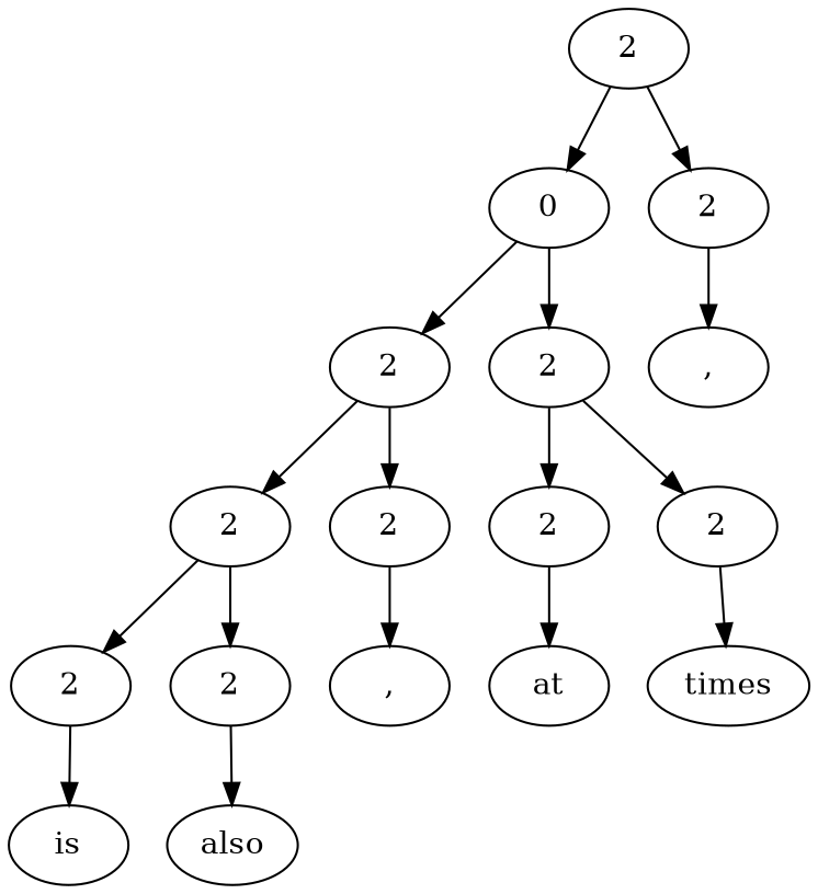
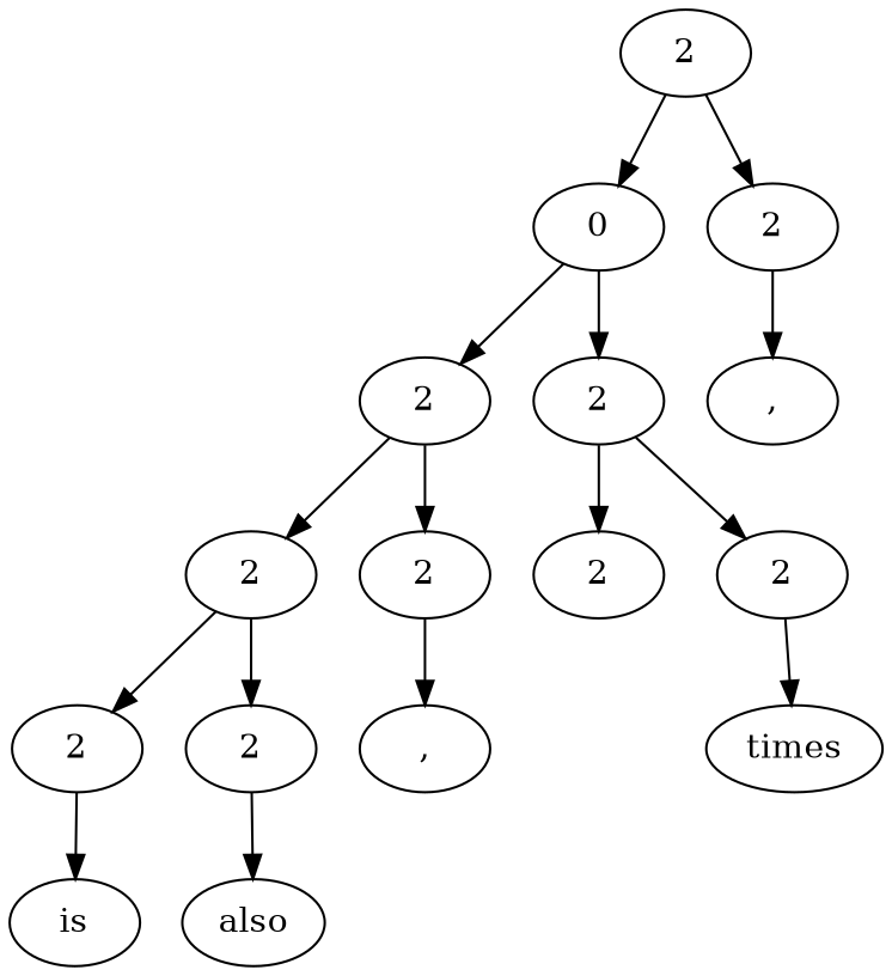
  digraph {
    n1 [label=2]
    n2 [label=0]
    n3 [label=2]
    n4 [label=2]
    n5 [label=2]
    n6 [label=","]
    n7 [label=2]
    n8 [label=2]
    n9 [label=2]
    n10 [label=2]
    n11 [label=2]
    n12 [label=2]
    n13 [label=","]
-   n14 [label=at]
    n15 [label=times]
    n16 [label=is]
    n17 [label=also]
    n1 -> n2
    n1 -> n3
    n2 -> n4
    n2 -> n5
    n3 -> n6
    n4 -> n7
    n4 -> n8
    n5 -> n9
    n5 -> n10
    n7 -> n11
    n7 -> n12
    n8 -> n13
-   n9 -> n14
    n10 -> n15
    n11 -> n16
    n12 -> n17
  }
